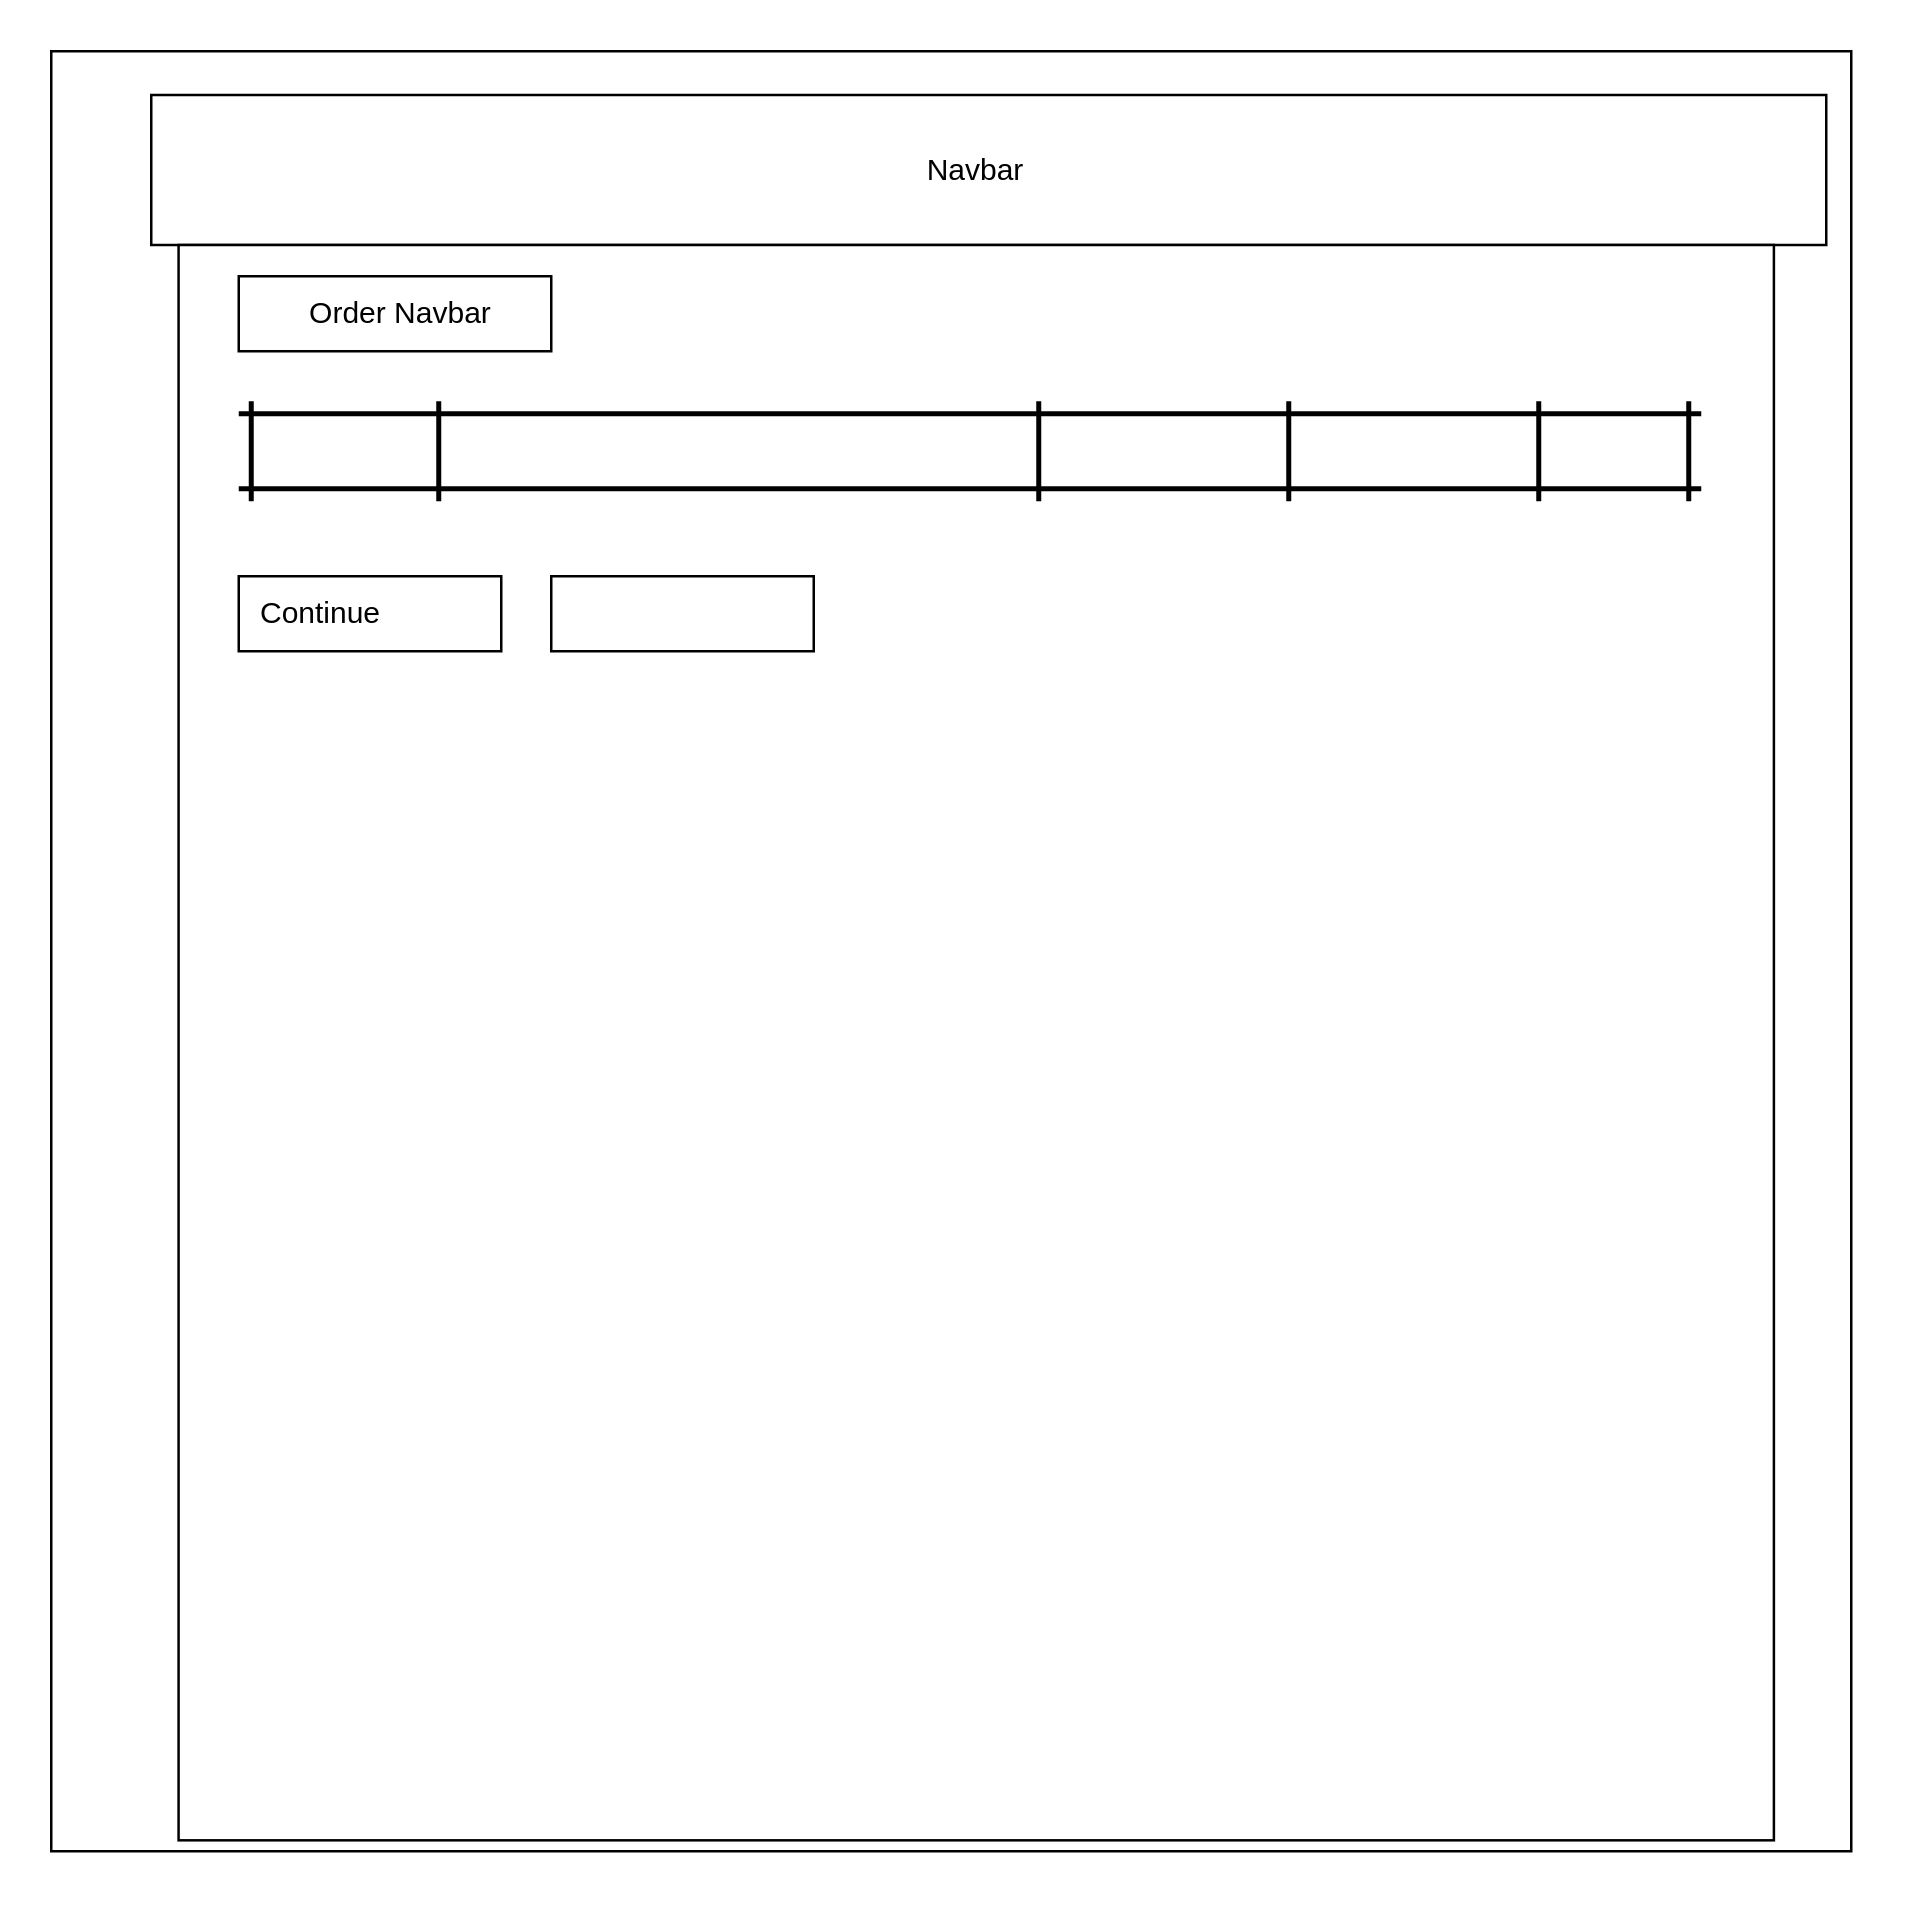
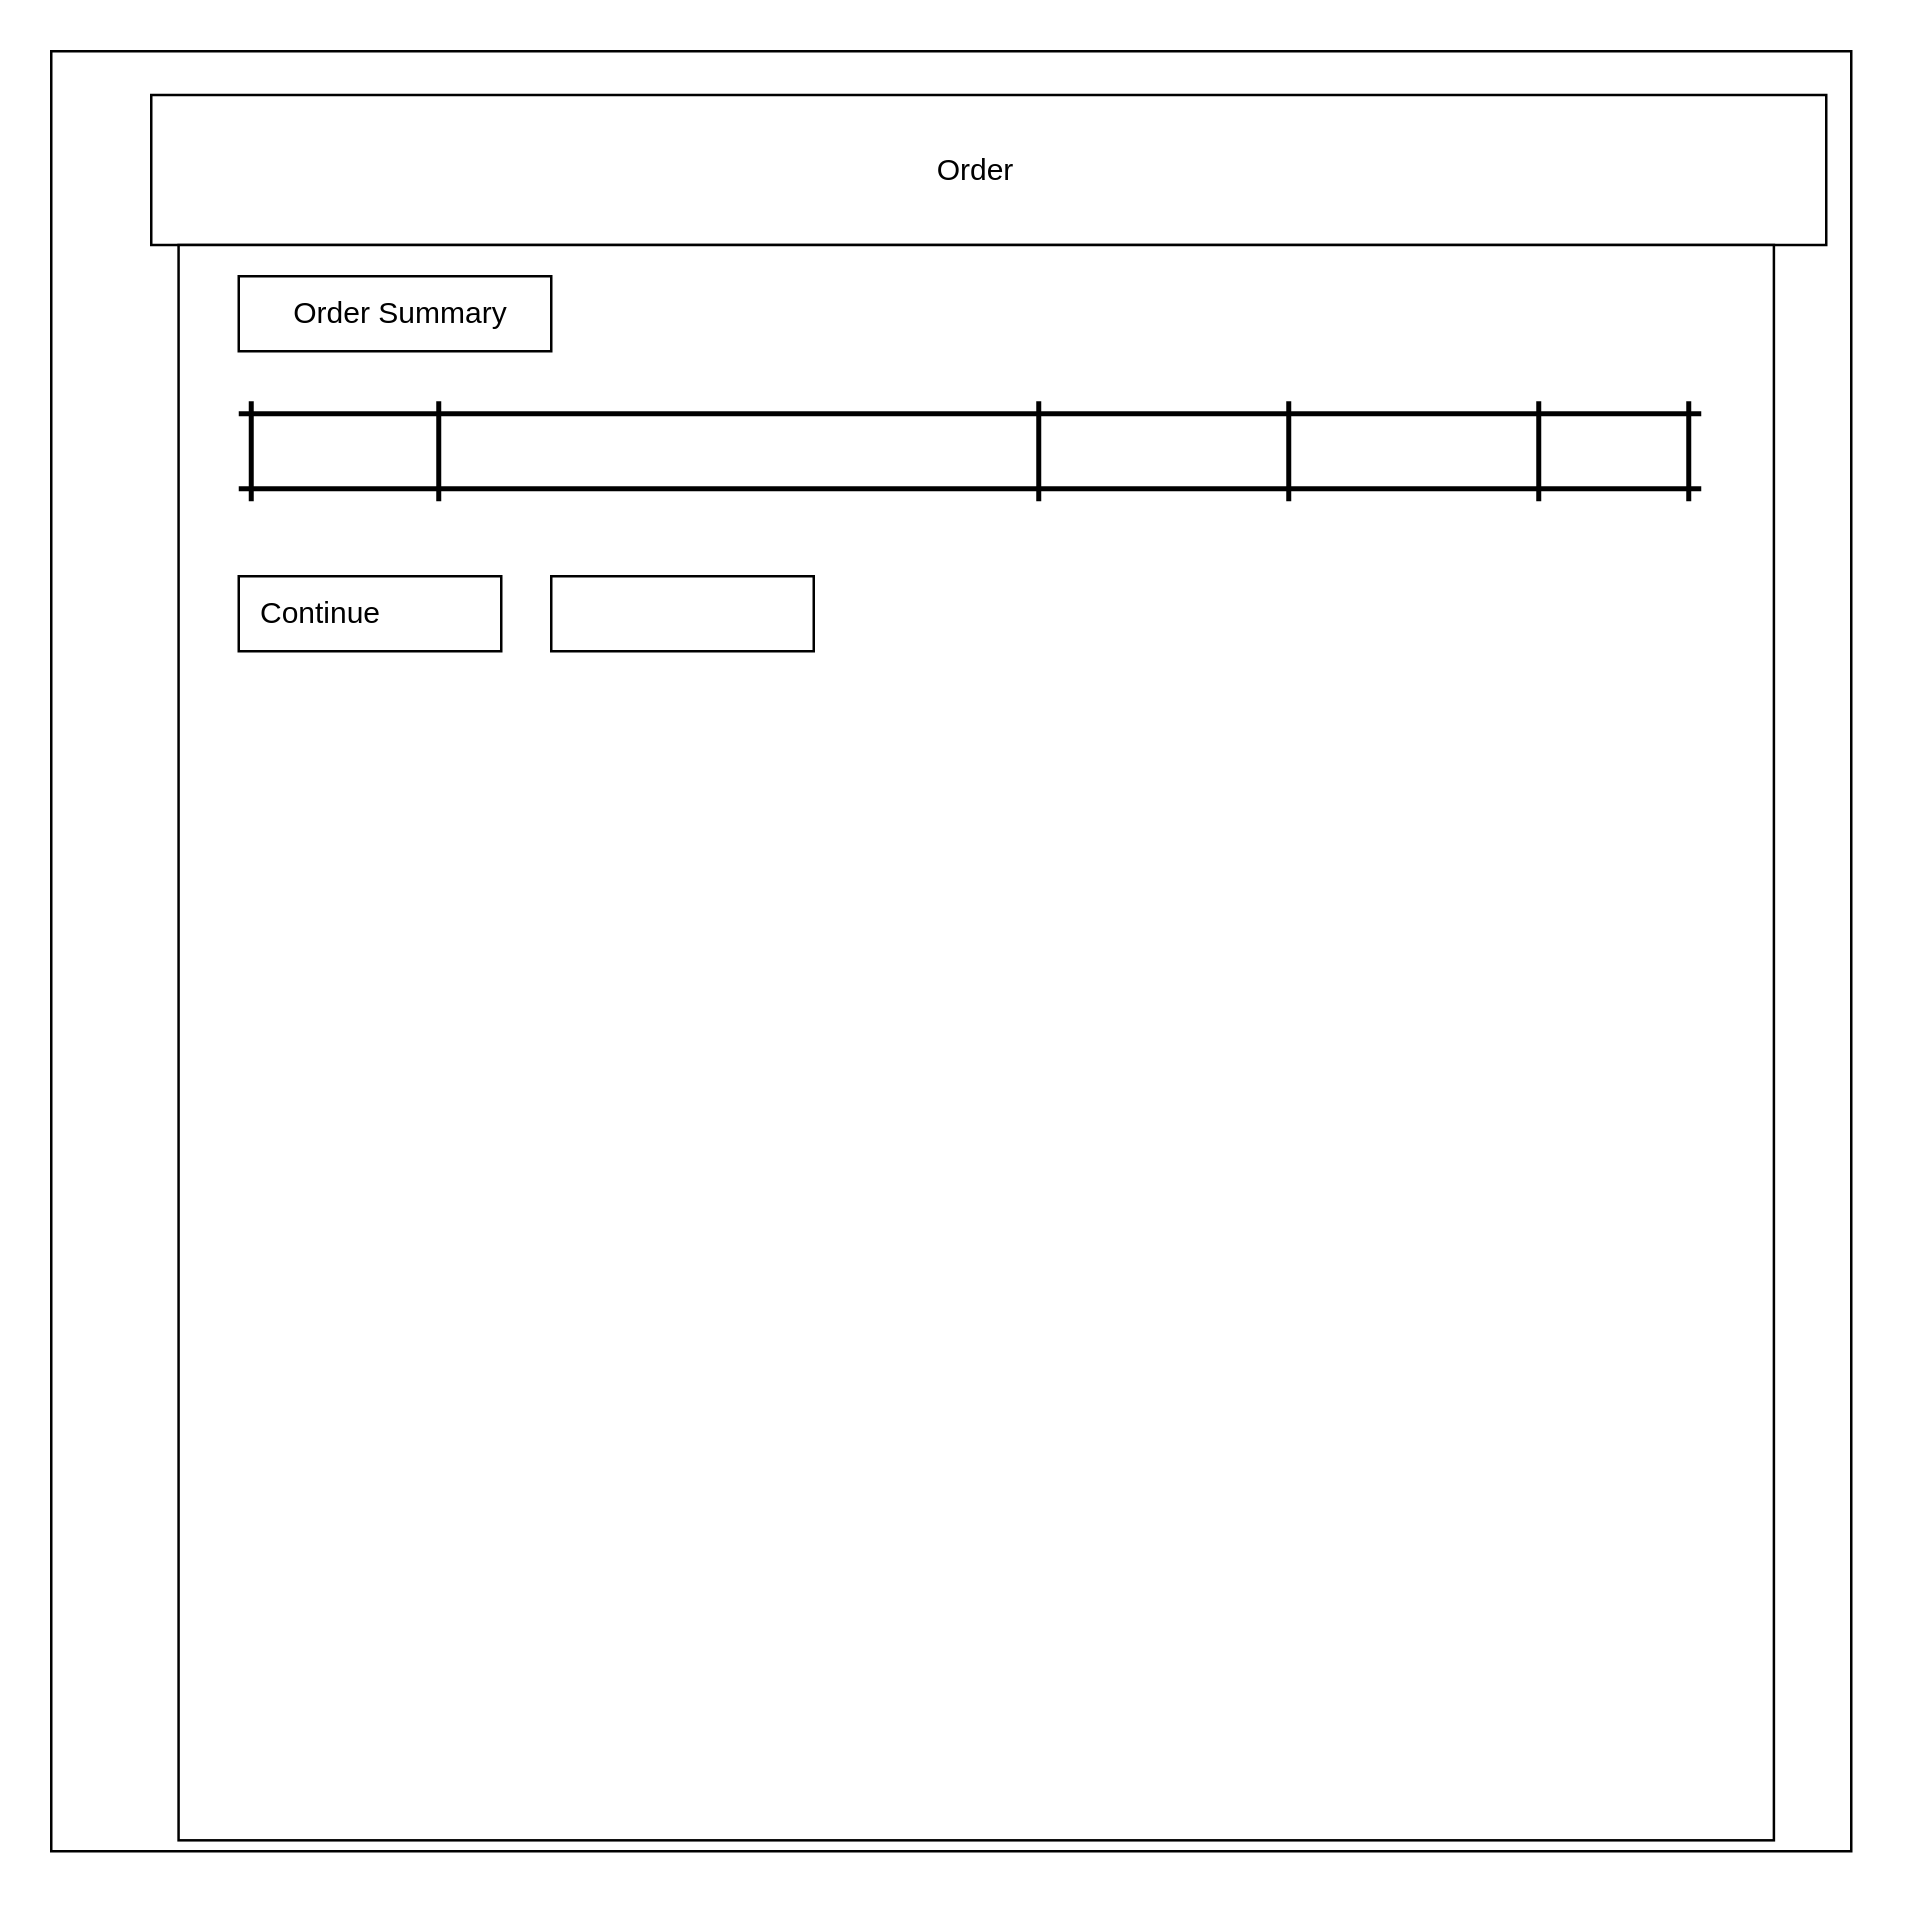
  <mxCell id="0" />
  <mxCell id="1" parent="0" />
  <mxCell id="2" value="" style="whiteSpace=wrap;html=1;aspect=fixed;" vertex="1" parent="1"><mxGeometry x="20" y="20" width="720" height="720" as="geometry" /></mxCell>
  <mxCell id="3" value="" style="rounded=0;whiteSpace=wrap;html=1;" vertex="1" parent="1"><mxGeometry x="60" y="37.5" width="670" height="60" as="geometry" /></mxCell>
  <mxCell id="4" value="" style="whiteSpace=wrap;html=1;aspect=fixed;" vertex="1" parent="1"><mxGeometry x="70.93" y="97.5" width="638.13" height="638.13" as="geometry" /></mxCell>
- <mxCell id="5" value="Navbar" style="text;html=1;strokeColor=none;fillColor=none;align=center;verticalAlign=middle;whiteSpace=wrap;rounded=0;" vertex="1" parent="1"><mxGeometry x="310" y="57.5" width="160" height="20" as="geometry" /></mxCell>
+ <mxCell id="5" value="Order" style="text;html=1;strokeColor=none;fillColor=none;align=center;verticalAlign=middle;whiteSpace=wrap;rounded=0;" vertex="1" parent="1"><mxGeometry x="310" y="57.5" width="160" height="20" as="geometry" /></mxCell>
  <mxCell id="6" value="" style="line;strokeWidth=2;html=1;" vertex="1" parent="1"><mxGeometry x="95" y="160" width="585" height="10" as="geometry" /></mxCell>
  <mxCell id="7" value="" style="line;strokeWidth=2;html=1;" vertex="1" parent="1"><mxGeometry x="95" y="190" width="585" height="10" as="geometry" /></mxCell>
  <mxCell id="8" value="" style="rounded=0;whiteSpace=wrap;html=1;" vertex="1" parent="1"><mxGeometry x="95" y="230" width="105" height="30" as="geometry" /></mxCell>
  <mxCell id="9" value="Continue" style="text;html=1;strokeColor=none;fillColor=none;align=center;verticalAlign=middle;whiteSpace=wrap;rounded=0;" vertex="1" parent="1"><mxGeometry x="107.5" y="235" width="40" height="20" as="geometry" /></mxCell>
  <mxCell id="10" value="" style="rounded=0;whiteSpace=wrap;html=1;" vertex="1" parent="1"><mxGeometry x="95" y="110" width="125" height="30" as="geometry" /></mxCell>
- <mxCell id="11" value="Order Navbar" style="text;html=1;strokeColor=none;fillColor=none;align=center;verticalAlign=middle;whiteSpace=wrap;rounded=0;" vertex="1" parent="1"><mxGeometry x="110" y="115" width="100" height="20" as="geometry" /></mxCell>
+ <mxCell id="11" value="Order Summary" style="text;html=1;strokeColor=none;fillColor=none;align=center;verticalAlign=middle;whiteSpace=wrap;rounded=0;" vertex="1" parent="1"><mxGeometry x="110" y="115" width="100" height="20" as="geometry" /></mxCell>
  <mxCell id="12" value="" style="rounded=0;whiteSpace=wrap;html=1;" vertex="1" parent="1"><mxGeometry x="220" y="230" width="105" height="30" as="geometry" /></mxCell>
  <mxCell id="13" value="" style="line;strokeWidth=2;direction=south;html=1;" vertex="1" parent="1"><mxGeometry x="95" y="160" width="10" height="40" as="geometry" /></mxCell>
  <mxCell id="14" value="" style="line;strokeWidth=2;direction=south;html=1;" vertex="1" parent="1"><mxGeometry x="170" y="160" width="10" height="40" as="geometry" /></mxCell>
  <mxCell id="15" value="" style="line;strokeWidth=2;direction=south;html=1;" vertex="1" parent="1"><mxGeometry x="410" y="160" width="10" height="40" as="geometry" /></mxCell>
  <mxCell id="16" value="" style="line;strokeWidth=2;direction=south;html=1;" vertex="1" parent="1"><mxGeometry x="510" y="160" width="10" height="40" as="geometry" /></mxCell>
  <mxCell id="17" value="" style="line;strokeWidth=2;direction=south;html=1;" vertex="1" parent="1"><mxGeometry x="610" y="160" width="10" height="40" as="geometry" /></mxCell>
  <mxCell id="18" value="" style="line;strokeWidth=2;direction=south;html=1;" vertex="1" parent="1"><mxGeometry x="670" y="160" width="10" height="40" as="geometry" /></mxCell>
